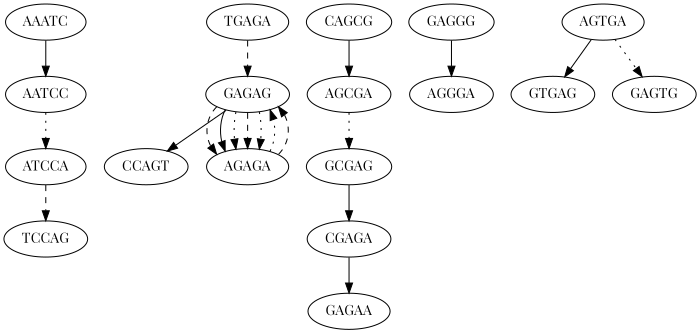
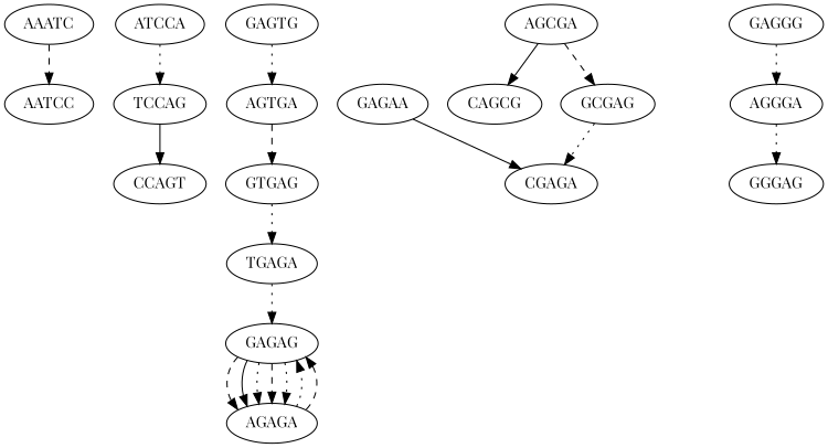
  digraph {
    fontname="Playfair Display"
    node [fontname="Playfair Display"]
    edge [fontname="Playfair Display" style=dotted]
    AATCC
    ATCCA
    TCCAG
    CCAGT
    GAGAG
    AGAGA
    CGAGA
    GAGAA
    AGGGA
+   GGGAG
    CAGCG
    AGCGA
    GCGAG
    AGTGA
    GTGAG
    TGAGA
    AAATC
    GAGTG
    GAGGG
-   AATCC -> ATCCA
-   ATCCA -> TCCAG [style=dashed]
-   GAGAG -> CCAGT [style=solid]
+   ATCCA -> TCCAG
+   TCCAG -> CCAGT [style=solid]
    GAGAG -> AGAGA [style=dashed]
    GAGAG -> AGAGA [style=solid]
    GAGAG -> AGAGA
    GAGAG -> AGAGA [style=dashed]
    GAGAG -> AGAGA
    AGAGA -> GAGAG
    AGAGA -> GAGAG [style=dashed]
-   CGAGA -> GAGAA [style=solid]
-   CAGCG -> AGCGA [style=solid]
-   AGCGA -> GCGAG
-   GCGAG -> CGAGA [style=solid]
-   AGTGA -> GTGAG [style=solid]
-   TGAGA -> GAGAG [style=dashed]
-   AAATC -> AATCC [style=solid]
-   AGTGA -> GAGTG
-   GAGGG -> AGGGA [style=solid]
+   GAGAA -> CGAGA [style=solid]
+   AGGGA -> GGGAG
+   AGCGA -> CAGCG [style=solid]
+   AGCGA -> GCGAG [style=dashed]
+   GCGAG -> CGAGA
+   AGTGA -> GTGAG [style=dashed]
+   GTGAG -> TGAGA
+   TGAGA -> GAGAG
+   AAATC -> AATCC [style=dashed]
+   GAGTG -> AGTGA
+   GAGGG -> AGGGA
  }
